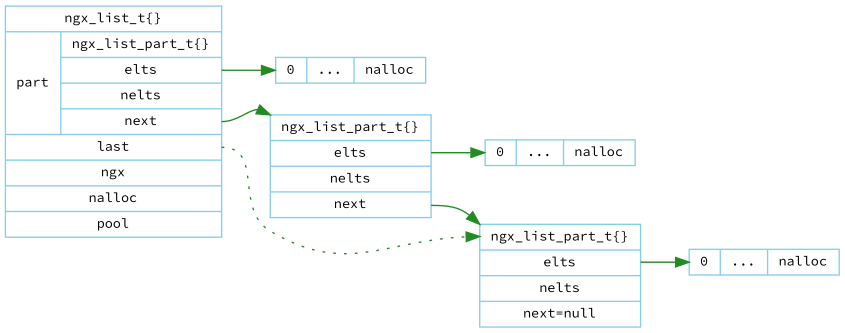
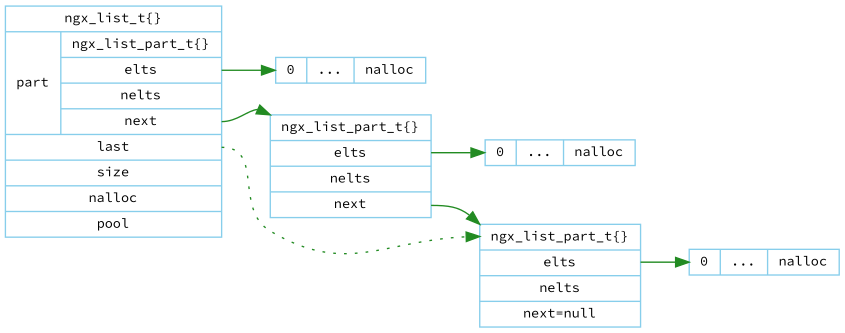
  digraph {
    rankdir=LR
    fontname="Source Code Pro"
    node [color=skyblue fontname="Source Code Pro" fontsize=10 shape=record]
    edge [color=forestgreen fontname="Source Code Pro" fontsize=10 tailport=elts]
-   n1 [label="ngx_list_t\{\}|{part|{ngx_list_part_t\{\}|<elts>elts|nelts|<next>next}}|<last>last|ngx|nalloc|pool"]
+   n1 [label="ngx_list_t\{\}|{part|{ngx_list_part_t\{\}|<elts>elts|nelts|<next>next}}|<last>last|size|nalloc|pool"]
    n2 [height=0.1 label="{0|...|nalloc}"]
    n3 [label="<head>ngx_list_part_t\{\}|<elts>elts|nelts|<next>next"]
    n4 [label="<head>ngx_list_part_t\{\}|<elts>elts|nelts|<next>next=null"]
    n5 [height=0.1 label="{0|...|nalloc}"]
    n6 [height=0.1 label="{0|...|nalloc}"]
    n1 -> n2
    n1 -> n3 [headport="head:nw" tailport=next]
    n1 -> n4 [headport=head style=dotted tailport=last]
    n3 -> n4 [headport="head:nw" tailport=next]
    n3 -> n5
    n4 -> n6
  }
